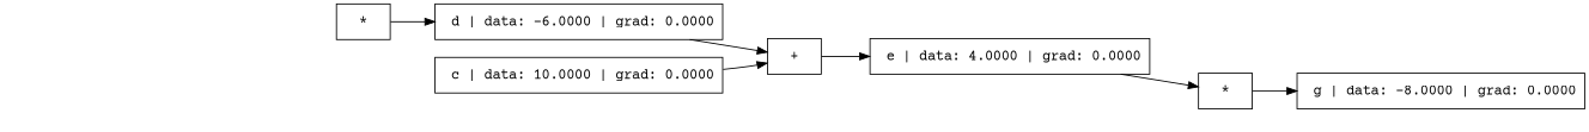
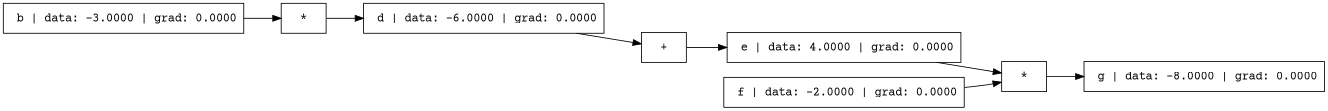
  digraph {
    fontname="Courier Prime"
    rankdir=LR
    node [fontname="Courier Prime" shape=box]
    edge [fontname="Courier Prime"]
    n1 [label=" g | data: -8.0000 | grad: 0.0000"]
    n2 [label=" e | data: 4.0000 | grad: 0.0000"]
    n3 [label="*"]
    n4 [label=" d | data: -6.0000 | grad: 0.0000"]
    n5 [label="+"]
    n6 [label="*"]
-   n8 [label=" c | data: 10.0000 | grad: 0.0000"]
+   n7 [label=" b | data: -3.0000 | grad: 0.0000"]
+   n9 [label=" f | data: -2.0000 | grad: 0.0000"]
    n2 -> n3 [label=" "]
    n3 -> n1 [label=" "]
    n4 -> n5 [label=" "]
    n5 -> n2 [label=" "]
    n6 -> n4 [label=" "]
-   n8 -> n5 [label=" "]
+   n7 -> n6 [label=" "]
+   n9 -> n3 [label=" "]
  }
